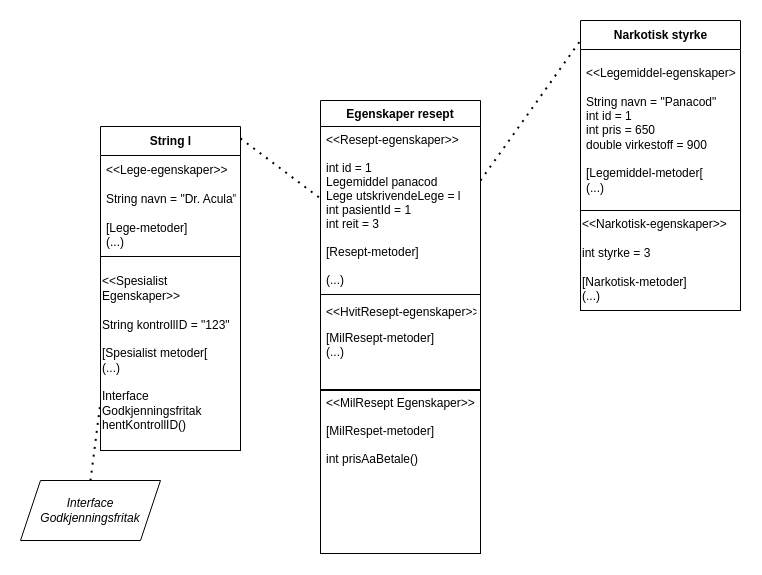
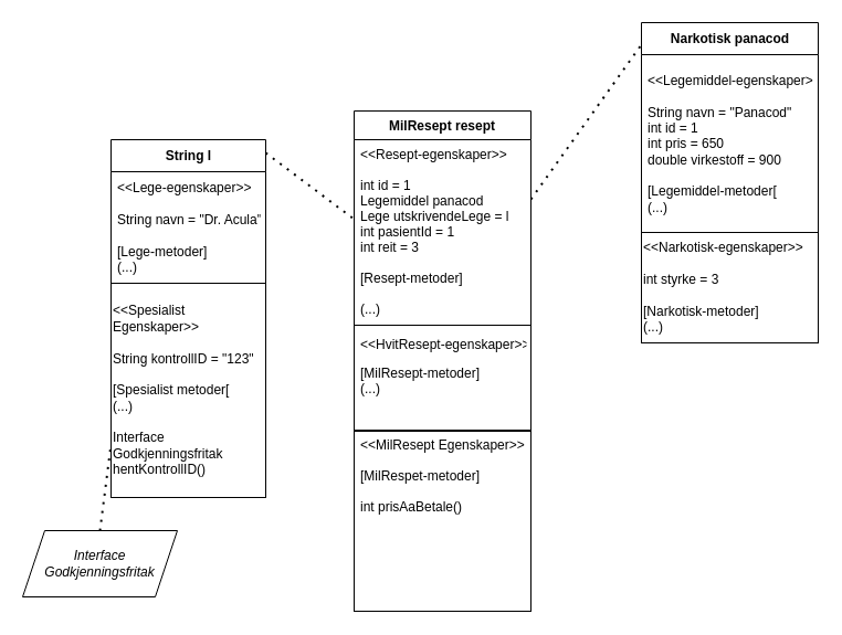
  <mxCell id="0" />
  <mxCell id="1" parent="0" />
- <mxCell id="2" value="Egenskaper resept" style="swimlane;fontStyle=1;align=center;verticalAlign=top;childLayout=stackLayout;horizontal=1;startSize=26;horizontalStack=0;resizeParent=1;resizeLast=0;collapsible=1;marginBottom=0;rounded=0;shadow=0;strokeWidth=1;" parent="1" vertex="1"><mxGeometry x="320" y="100" width="160" height="290" as="geometry"><mxRectangle x="550" y="140" width="160" height="26" as="alternateBounds" /></mxGeometry></mxCell>
+ <mxCell id="2" value="MilResept resept" style="swimlane;fontStyle=1;align=center;verticalAlign=top;childLayout=stackLayout;horizontal=1;startSize=26;horizontalStack=0;resizeParent=1;resizeLast=0;collapsible=1;marginBottom=0;rounded=0;shadow=0;strokeWidth=1;" parent="1" vertex="1"><mxGeometry x="320" y="100" width="160" height="290" as="geometry"><mxRectangle x="550" y="140" width="160" height="26" as="alternateBounds" /></mxGeometry></mxCell>
  <mxCell id="3" value="&lt;&lt;Resept-egenskaper&gt;&gt;&#10;&#10;int id = 1&#10;Legemiddel panacod&#10;Lege utskrivendeLege = l&#10;int pasientId = 1&#10;int reit = 3&#10;&#10;[Resept-metoder]&#10;&#10;(...)&#10;" style="text;align=left;verticalAlign=top;spacingLeft=4;spacingRight=4;overflow=hidden;rotatable=0;points=[[0,0.5],[1,0.5]];portConstraint=eastwest;rounded=0;shadow=0;html=0;fontStyle=0" parent="2" vertex="1"><mxGeometry y="26" width="160" height="164" as="geometry" /></mxCell>
  <mxCell id="4" value="" style="line;html=1;strokeWidth=1;align=left;verticalAlign=middle;spacingTop=-1;spacingLeft=3;spacingRight=3;rotatable=0;labelPosition=right;points=[];portConstraint=eastwest;" parent="2" vertex="1"><mxGeometry y="190" width="160" height="8" as="geometry" /></mxCell>
  <mxCell id="5" value="&lt;&lt;HvitResept-egenskaper&gt;&gt;" style="text;align=left;verticalAlign=top;spacingLeft=4;spacingRight=4;overflow=hidden;rotatable=0;points=[[0,0.5],[1,0.5]];portConstraint=eastwest;" parent="2" vertex="1"><mxGeometry y="198" width="160" height="26" as="geometry" /></mxCell>
  <mxCell id="6" value="[MilResept-metoder]&#10;(...)&#10;" style="text;align=left;verticalAlign=top;spacingLeft=4;spacingRight=4;overflow=hidden;rotatable=0;points=[[0,0.5],[1,0.5]];portConstraint=eastwest;" parent="2" vertex="1"><mxGeometry y="224" width="160" height="66" as="geometry" /></mxCell>
  <mxCell id="7" value="&lt;&lt;MilResept Egenskaper&gt;&gt;&#10;&#10;[MilRespet-metoder]&#10;&#10;int prisAaBetale()&#10;&#10;" style="text;align=left;verticalAlign=top;spacingLeft=4;spacingRight=4;overflow=hidden;rotatable=0;points=[[0,0.5],[1,0.5]];portConstraint=eastwest;rounded=0;shadow=0;html=0;fontStyle=0;strokeColor=default;" vertex="1" parent="1"><mxGeometry x="320" y="389" width="160" height="164" as="geometry" /></mxCell>
  <mxCell id="8" value="String l" style="swimlane;fontStyle=1;align=center;verticalAlign=middle;childLayout=stackLayout;horizontal=1;startSize=29;horizontalStack=0;resizeParent=1;resizeParentMax=0;resizeLast=0;collapsible=0;marginBottom=0;html=1;strokeColor=default;fillColor=none;" vertex="1" parent="1"><mxGeometry x="100" y="126" width="140" height="130" as="geometry" /></mxCell>
  <mxCell id="9" value="&lt;div align=&quot;left&quot;&gt;&amp;lt;&amp;lt;Lege-egenskaper&amp;gt;&amp;gt;&lt;/div&gt;&lt;div align=&quot;left&quot;&gt;&lt;br&gt;&lt;/div&gt;&lt;div align=&quot;left&quot;&gt;String navn = &quot;Dr. Acula&quot;&lt;/div&gt;&lt;div align=&quot;left&quot;&gt;&lt;br&gt;&lt;/div&gt;&lt;div align=&quot;left&quot;&gt;[Lege-metoder]&lt;/div&gt;&lt;div align=&quot;left&quot;&gt;(...)&lt;br&gt;&lt;/div&gt;" style="text;html=1;strokeColor=none;fillColor=none;align=left;verticalAlign=middle;spacingLeft=4;spacingRight=4;overflow=hidden;rotatable=0;points=[[0,0.5],[1,0.5]];portConstraint=eastwest;" vertex="1" parent="8"><mxGeometry y="29" width="140" height="101" as="geometry" /></mxCell>
  <mxCell id="10" value="&lt;div align=&quot;left&quot;&gt;&amp;lt;&amp;lt;Spesialist Egenskaper&amp;gt;&amp;gt;&lt;/div&gt;&lt;div align=&quot;left&quot;&gt;&lt;br&gt;&lt;/div&gt;&lt;div align=&quot;left&quot;&gt;String kontrollID = &quot;123&quot;&lt;/div&gt;&lt;div align=&quot;left&quot;&gt;&lt;br&gt;&lt;/div&gt;&lt;div align=&quot;left&quot;&gt;[Spesialist metoder[&lt;/div&gt;&lt;div align=&quot;left&quot;&gt;(...)&lt;/div&gt;&lt;div align=&quot;left&quot;&gt;&lt;br&gt;&lt;/div&gt;&lt;div align=&quot;left&quot;&gt;Interface Godkjenningsfritak&lt;/div&gt;&lt;div align=&quot;left&quot;&gt;hentKontrollID()&lt;br&gt;&lt;/div&gt;" style="rounded=0;whiteSpace=wrap;html=1;strokeColor=default;fillColor=none;align=left;" vertex="1" parent="1"><mxGeometry x="100" y="256" width="140" height="194" as="geometry" /></mxCell>
  <mxCell id="11" value="&lt;div&gt;&lt;i&gt;Interface&lt;/i&gt;&lt;/div&gt;&lt;div&gt;&lt;i&gt;Godkjenningsfritak&lt;br&gt;&lt;/i&gt;&lt;/div&gt;" style="shape=parallelogram;perimeter=parallelogramPerimeter;whiteSpace=wrap;html=1;fixedSize=1;strokeColor=default;fillColor=none;" vertex="1" parent="1"><mxGeometry x="20" y="480" width="140" height="60" as="geometry" /></mxCell>
- <mxCell id="12" value="Narkotisk styrke" style="swimlane;fontStyle=1;align=center;verticalAlign=middle;childLayout=stackLayout;horizontal=1;startSize=29;horizontalStack=0;resizeParent=1;resizeParentMax=0;resizeLast=0;collapsible=0;marginBottom=0;html=1;strokeColor=default;fillColor=none;" vertex="1" parent="1"><mxGeometry x="580" y="20" width="160" height="190" as="geometry" /></mxCell>
+ <mxCell id="12" value="Narkotisk panacod" style="swimlane;fontStyle=1;align=center;verticalAlign=middle;childLayout=stackLayout;horizontal=1;startSize=29;horizontalStack=0;resizeParent=1;resizeParentMax=0;resizeLast=0;collapsible=0;marginBottom=0;html=1;strokeColor=default;fillColor=none;" vertex="1" parent="1"><mxGeometry x="580" y="20" width="160" height="190" as="geometry" /></mxCell>
  <mxCell id="13" value="&lt;div align=&quot;left&quot;&gt;&amp;lt;&amp;lt;Legemiddel-egenskaper&amp;gt;&amp;gt;&lt;/div&gt;&lt;div align=&quot;left&quot;&gt;&lt;br&gt;&lt;/div&gt;&lt;div align=&quot;left&quot;&gt;String navn = &quot;Panacod&quot;&lt;/div&gt;&lt;div align=&quot;left&quot;&gt;int id = 1&lt;/div&gt;&lt;div align=&quot;left&quot;&gt;int pris = 650&lt;/div&gt;&lt;div align=&quot;left&quot;&gt;double virkestoff = 900&lt;/div&gt;&lt;div align=&quot;left&quot;&gt;&lt;br&gt;&lt;/div&gt;&lt;div align=&quot;left&quot;&gt;[Legemiddel-metoder[&lt;/div&gt;&lt;div align=&quot;left&quot;&gt;(...)&lt;br&gt;&lt;/div&gt;" style="text;html=1;strokeColor=none;fillColor=none;align=left;verticalAlign=middle;spacingLeft=4;spacingRight=4;overflow=hidden;rotatable=0;points=[[0,0.5],[1,0.5]];portConstraint=eastwest;" vertex="1" parent="12"><mxGeometry y="29" width="160" height="161" as="geometry" /></mxCell>
  <mxCell id="14" value="" style="endArrow=none;dashed=1;html=1;dashPattern=1 3;strokeWidth=2;rounded=0;exitX=1;exitY=0.092;exitDx=0;exitDy=0;exitPerimeter=0;entryX=0;entryY=0.439;entryDx=0;entryDy=0;entryPerimeter=0;" edge="1" parent="1" source="8" target="3"><mxGeometry width="50" height="50" relative="1" as="geometry"><mxPoint x="260" y="240" as="sourcePoint" /><mxPoint x="320" y="191" as="targetPoint" /></mxGeometry></mxCell>
  <mxCell id="15" value="" style="endArrow=none;dashed=1;html=1;dashPattern=1 3;strokeWidth=2;rounded=0;entryX=0;entryY=0.75;entryDx=0;entryDy=0;exitX=0.5;exitY=0;exitDx=0;exitDy=0;" edge="1" parent="1" source="11" target="10"><mxGeometry width="50" height="50" relative="1" as="geometry"><mxPoint x="40" y="480" as="sourcePoint" /><mxPoint x="90" y="430" as="targetPoint" /></mxGeometry></mxCell>
  <mxCell id="16" value="&lt;div align=&quot;left&quot;&gt;&amp;lt;&amp;lt;Narkotisk-egenskaper&amp;gt;&amp;gt;&lt;/div&gt;&lt;div&gt;&lt;br&gt;&lt;/div&gt;&lt;div&gt;int styrke = 3&lt;/div&gt;&lt;div&gt;&lt;br&gt;&lt;/div&gt;&lt;div&gt;[Narkotisk-metoder]&lt;/div&gt;&lt;div&gt;(...)&lt;br&gt;&lt;/div&gt;" style="rounded=0;whiteSpace=wrap;html=1;strokeColor=default;fillColor=none;align=left;" vertex="1" parent="1"><mxGeometry x="580" y="210" width="160" height="100" as="geometry" /></mxCell>
  <mxCell id="17" value="" style="endArrow=none;dashed=1;html=1;dashPattern=1 3;strokeWidth=2;rounded=0;exitX=1;exitY=0.329;exitDx=0;exitDy=0;exitPerimeter=0;entryX=0;entryY=0.105;entryDx=0;entryDy=0;entryPerimeter=0;" edge="1" parent="1" source="3" target="12"><mxGeometry width="50" height="50" relative="1" as="geometry"><mxPoint x="490" y="200" as="sourcePoint" /><mxPoint x="540" y="150" as="targetPoint" /></mxGeometry></mxCell>
